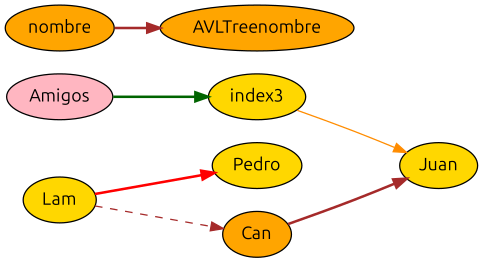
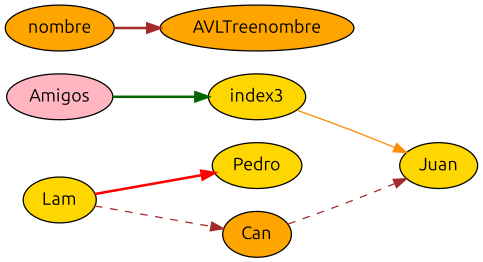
  digraph {
    fontname=Ubuntu
    rankdir=LR
    node [fillcolor=gold fontname=Ubuntu style=filled]
    edge [color=brown fontname=Ubuntu style=bold]
    Amigos [fillcolor=lightpink]
    index3
    Juan
    nombre [fillcolor=orange]
    AVLTreenombre [fillcolor=orange]
    Lam
    Pedro
    Can [fillcolor=orange]
    Amigos -> index3 [color=darkgreen]
    index3 -> Juan [color=darkorange style=solid]
    nombre -> AVLTreenombre
    Lam -> Pedro [color=red]
    Lam -> Can [style=dashed]
-   Can -> Juan
+   Can -> Juan [style=dashed]
  }
